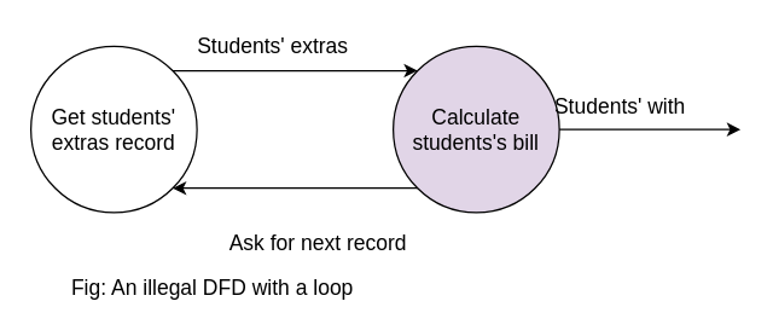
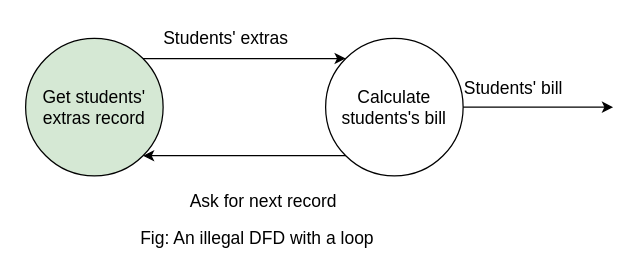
  <mxCell id="0" />
  <mxCell id="1" parent="0" />
- <mxCell id="2" value="&lt;font style=&quot;font-size: 14px;&quot;&gt;Get students' extras record&lt;/font&gt;" style="ellipse;whiteSpace=wrap;html=1;aspect=fixed;" vertex="1" parent="1"><mxGeometry x="20" y="30" width="110" height="110" as="geometry" /></mxCell>
- <mxCell id="3" value="&lt;font style=&quot;font-size: 14px;&quot;&gt;Calculate students's bill&lt;/font&gt;" style="ellipse;whiteSpace=wrap;html=1;aspect=fixed;fillColor=#e1d5e7;" vertex="1" parent="1"><mxGeometry x="260" y="30" width="110" height="110" as="geometry" /></mxCell>
+ <mxCell id="2" value="&lt;font style=&quot;font-size: 14px;&quot;&gt;Get students' extras record&lt;/font&gt;" style="ellipse;whiteSpace=wrap;html=1;aspect=fixed;fillColor=#d5e8d4;" vertex="1" parent="1"><mxGeometry x="20" y="30" width="110" height="110" as="geometry" /></mxCell>
+ <mxCell id="3" value="&lt;font style=&quot;font-size: 14px;&quot;&gt;Calculate students's bill&lt;/font&gt;" style="ellipse;whiteSpace=wrap;html=1;aspect=fixed;" vertex="1" parent="1"><mxGeometry x="260" y="30" width="110" height="110" as="geometry" /></mxCell>
  <mxCell id="4" value="" style="endArrow=classic;html=1;rounded=0;exitX=0;exitY=1;exitDx=0;exitDy=0;entryX=1;entryY=1;entryDx=0;entryDy=0;" edge="1" parent="1" source="3" target="2"><mxGeometry width="50" height="50" relative="1" as="geometry"><mxPoint x="70" y="170" as="sourcePoint" /><mxPoint x="120" y="120" as="targetPoint" /></mxGeometry></mxCell>
  <mxCell id="5" value="" style="endArrow=classic;html=1;rounded=0;entryX=0;entryY=0;entryDx=0;entryDy=0;exitX=1;exitY=0;exitDx=0;exitDy=0;" edge="1" parent="1" source="2" target="3"><mxGeometry width="50" height="50" relative="1" as="geometry"><mxPoint x="210" y="20" as="sourcePoint" /><mxPoint x="260" as="targetPoint" y="-30" /></mxGeometry></mxCell>
  <mxCell id="6" value="&lt;font style=&quot;font-size: 14px;&quot;&gt;Students' extras&lt;/font&gt;" style="text;html=1;align=center;verticalAlign=middle;resizable=0;points=[];autosize=1;strokeColor=none;fillColor=none;" vertex="1" parent="1"><mxGeometry x="125" y="20" width="110" height="20" as="geometry" /></mxCell>
  <mxCell id="7" value="&lt;font style=&quot;font-size: 14px;&quot;&gt;Ask for next record&lt;/font&gt;" style="text;html=1;align=center;verticalAlign=middle;resizable=0;points=[];autosize=1;strokeColor=none;fillColor=none;" vertex="1" parent="1"><mxGeometry x="150" y="150" width="120" height="20" as="geometry" /></mxCell>
  <mxCell id="8" value="" style="endArrow=classic;html=1;rounded=0;exitX=1;exitY=0.5;exitDx=0;exitDy=0;" edge="1" parent="1" source="3"><mxGeometry width="50" height="50" relative="1" as="geometry"><mxPoint x="210" y="0" as="sourcePoint" /><mxPoint x="490" y="85" as="targetPoint" /></mxGeometry></mxCell>
- <mxCell id="9" value="&lt;font style=&quot;font-size: 14px;&quot;&gt;Students' with&lt;/font&gt;" style="text;html=1;align=center;verticalAlign=middle;resizable=0;points=[];autosize=1;strokeColor=none;fillColor=none;" vertex="1" parent="1"><mxGeometry x="365" y="60" width="90" height="20" as="geometry" /></mxCell>
- <mxCell id="10" value="&lt;span style=&quot;font-size: 14px;&quot;&gt;Fig: An illegal DFD with a loop&lt;/span&gt;" style="text;html=1;align=center;verticalAlign=middle;resizable=0;points=[];autosize=1;strokeColor=none;fillColor=none;" vertex="1" parent="1"><mxGeometry x="45" y="180" width="190" height="20" as="geometry" /></mxCell>
+ <mxCell id="9" value="&lt;font style=&quot;font-size: 14px;&quot;&gt;Students' bill&lt;/font&gt;" style="text;html=1;align=center;verticalAlign=middle;resizable=0;points=[];autosize=1;strokeColor=none;fillColor=none;" vertex="1" parent="1"><mxGeometry x="365" y="60" width="90" height="20" as="geometry" /></mxCell>
+ <mxCell id="10" value="&lt;span style=&quot;font-size: 14px;&quot;&gt;Fig: An illegal DFD with a loop&lt;/span&gt;" style="text;html=1;align=center;verticalAlign=middle;resizable=0;points=[];autosize=1;strokeColor=none;fillColor=none;" vertex="1" parent="1"><mxGeometry x="110" y="180" width="190" height="20" as="geometry" /></mxCell>
